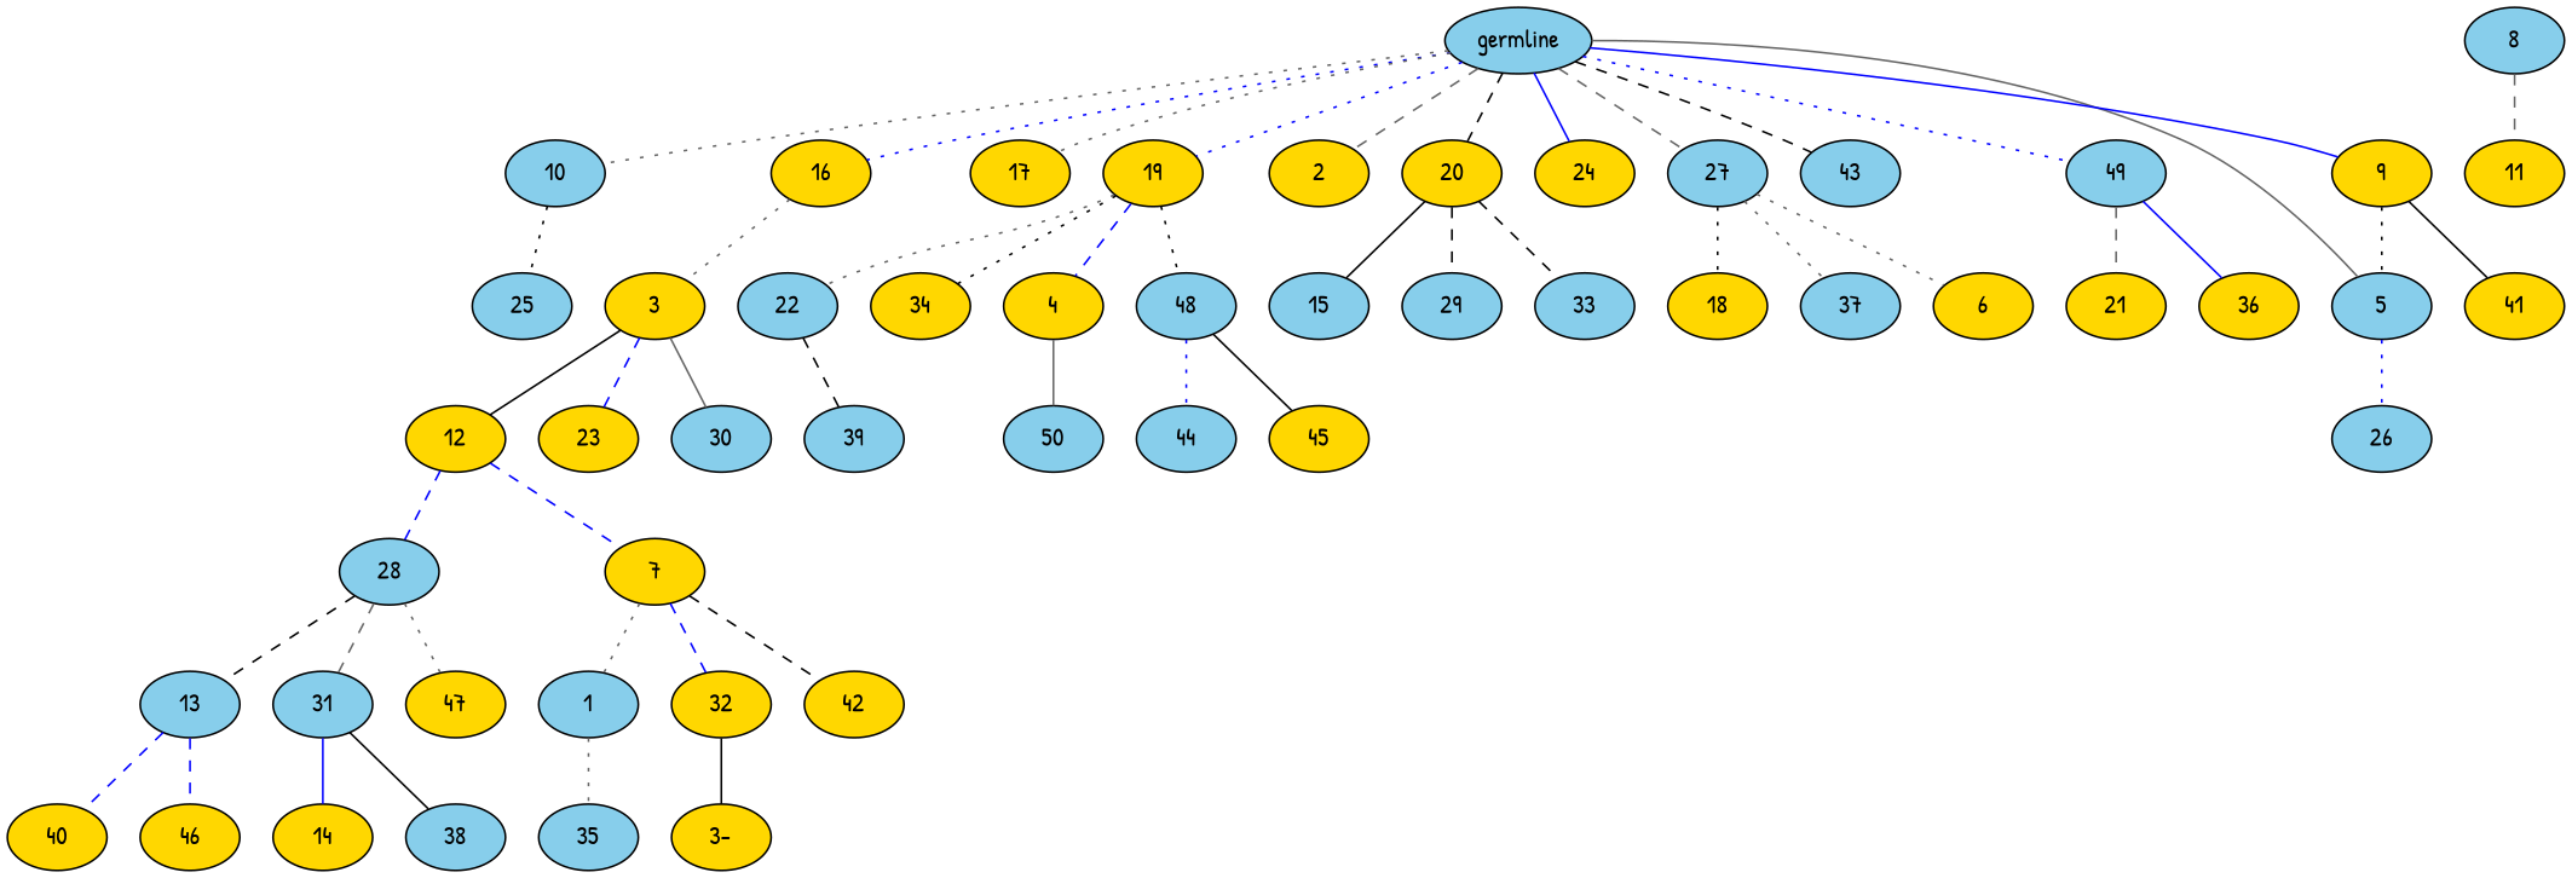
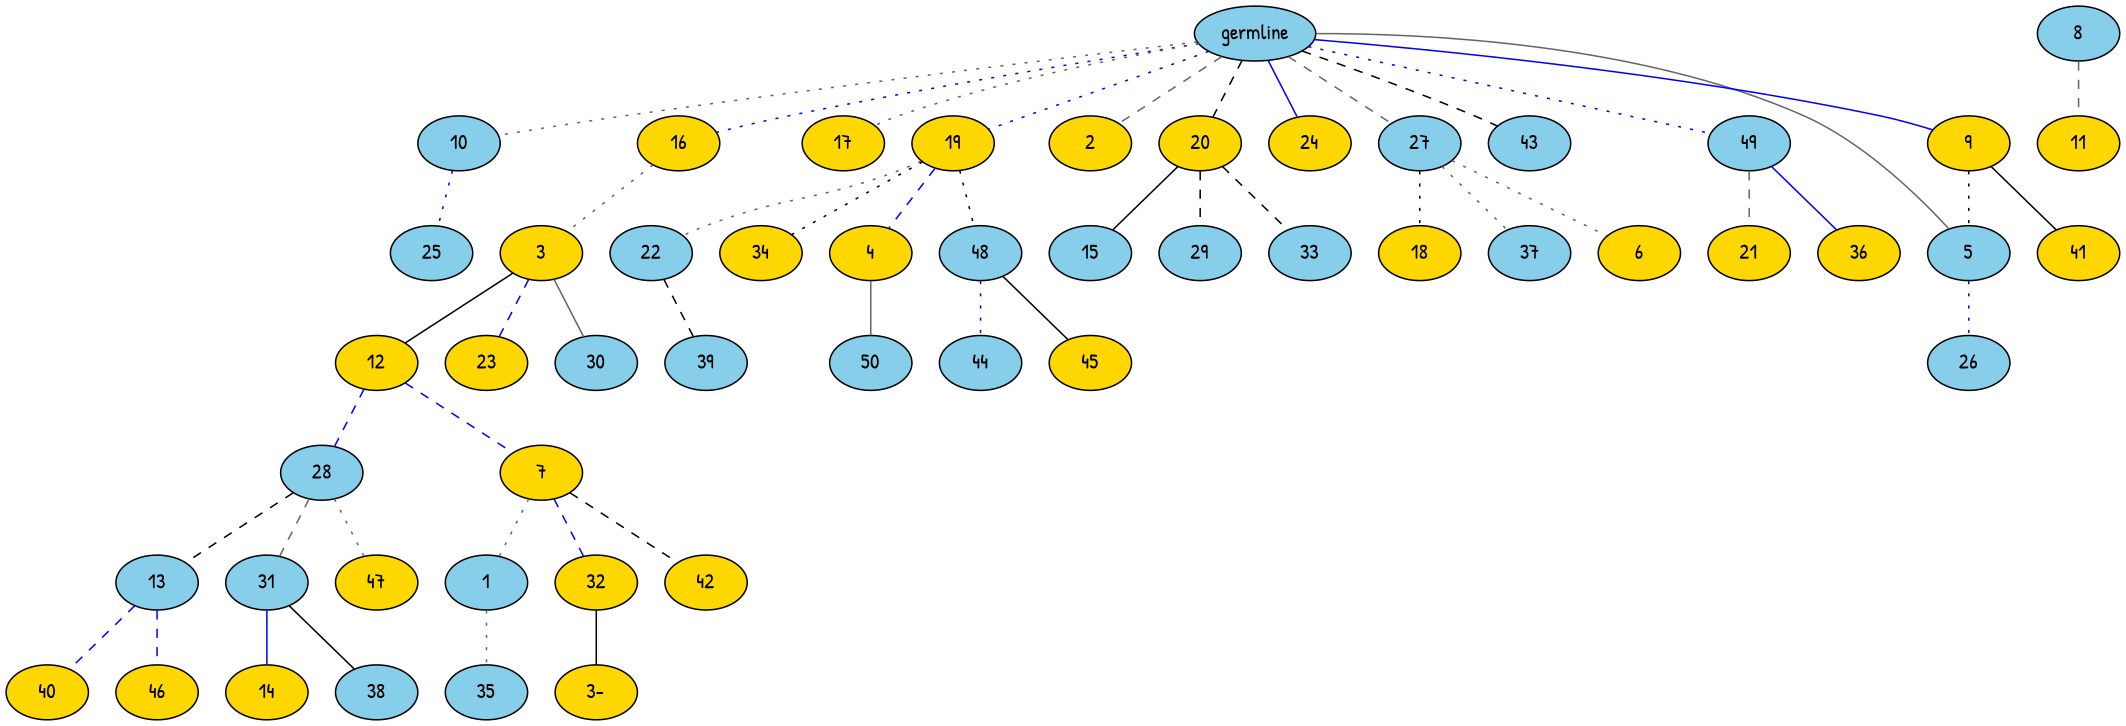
  graph {
    fontname="Patrick Hand"
    node [fillcolor=gold fontname="Patrick Hand" style=filled]
    edge [color=black fontname="Patrick Hand" style=dotted]
    n1 [fillcolor=skyblue label=germline]
    n2 [fillcolor=skyblue label=10]
    n3 [label=16]
    n4 [label=17]
    n5 [label=19]
    n6 [label=2]
    n7 [label=20]
    n8 [label=24]
    n9 [fillcolor=skyblue label=27]
    n10 [fillcolor=skyblue label=43]
    n11 [fillcolor=skyblue label=49]
    n12 [fillcolor=skyblue label=5]
    n13 [label=9]
    n14 [fillcolor=skyblue label=25]
    n15 [label=3]
    n16 [fillcolor=skyblue label=22]
    n17 [label=34]
    n18 [label=4]
    n19 [fillcolor=skyblue label=48]
    n20 [fillcolor=skyblue label=15]
    n21 [fillcolor=skyblue label=29]
    n22 [fillcolor=skyblue label=33]
    n23 [label=18]
    n24 [fillcolor=skyblue label=37]
    n25 [label=6]
    n26 [label=21]
    n27 [label=36]
    n28 [fillcolor=skyblue label=26]
    n29 [label=41]
    n30 [label=12]
    n31 [label=23]
    n32 [fillcolor=skyblue label=30]
    n33 [fillcolor=skyblue label=28]
    n34 [label=7]
    n35 [fillcolor=skyblue label=13]
    n36 [fillcolor=skyblue label=31]
    n37 [label=47]
    n38 [fillcolor=skyblue label=1]
    n39 [label=32]
    n40 [label=42]
    n41 [label=40]
    n42 [label=46]
    n43 [label=14]
    n44 [fillcolor=skyblue label=38]
    n45 [fillcolor=skyblue label=35]
    n46 [label="3-"]
    n47 [fillcolor=skyblue label=39]
    n48 [fillcolor=skyblue label=50]
    n49 [fillcolor=skyblue label=44]
    n50 [label=45]
    n51 [fillcolor=skyblue label=8]
    n52 [label=11]
    n1 -- n2 [color=gray40]
    n1 -- n3 [color=blue]
    n1 -- n4 [color=gray40]
    n1 -- n5 [color=blue]
    n1 -- n6 [color=gray40 style=dashed]
    n1 -- n7 [style=dashed]
    n1 -- n8 [color=blue style=solid]
    n1 -- n9 [color=gray40 style=dashed]
    n1 -- n10 [style=dashed]
    n1 -- n11 [color=blue]
    n1 -- n12 [color=gray40 style=solid]
    n1 -- n13 [color=blue style=solid]
-   n2 -- n14
+   n2 -- n14 [color=blue]
    n3 -- n15 [color=gray40]
    n5 -- n16 [color=gray40]
    n5 -- n17
    n5 -- n18 [color=blue style=dashed]
    n5 -- n19
    n7 -- n20 [style=solid]
    n7 -- n21 [style=dashed]
    n7 -- n22 [style=dashed]
    n9 -- n23
    n9 -- n24 [color=gray40]
    n9 -- n25 [color=gray40]
    n11 -- n26 [color=gray40 style=dashed]
    n11 -- n27 [color=blue style=solid]
    n12 -- n28 [color=blue]
    n13 -- n12
    n13 -- n29 [style=solid]
    n15 -- n30 [style=solid]
    n15 -- n31 [color=blue style=dashed]
    n15 -- n32 [color=gray40 style=solid]
    n16 -- n47 [style=dashed]
    n18 -- n48 [color=gray40 style=solid]
    n19 -- n49 [color=blue]
    n19 -- n50 [style=solid]
    n30 -- n33 [color=blue style=dashed]
    n30 -- n34 [color=blue style=dashed]
    n33 -- n35 [style=dashed]
    n33 -- n36 [color=gray40 style=dashed]
    n33 -- n37 [color=gray40]
    n34 -- n38 [color=gray40]
    n34 -- n39 [color=blue style=dashed]
    n34 -- n40 [style=dashed]
    n35 -- n41 [color=blue style=dashed]
    n35 -- n42 [color=blue style=dashed]
    n36 -- n43 [color=blue style=solid]
    n36 -- n44 [style=solid]
    n38 -- n45 [color=gray40]
    n39 -- n46 [style=solid]
    n51 -- n52 [color=gray40 style=dashed]
  }
